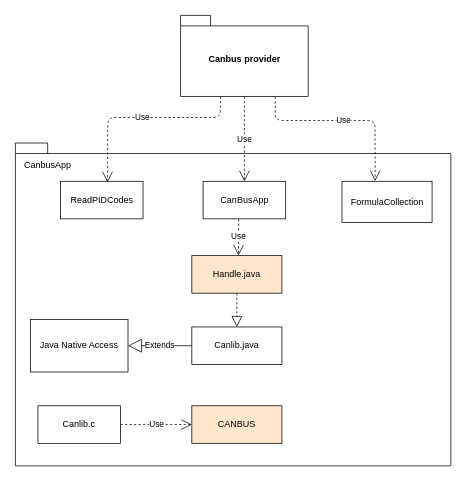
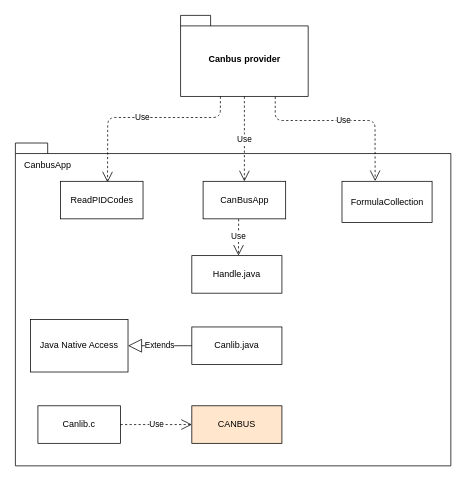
  <mxCell id="0" />
  <mxCell id="1" parent="0" />
  <mxCell id="2" value="Canbus provider" style="shape=folder;fontStyle=1;spacingTop=10;tabWidth=40;tabHeight=14;tabPosition=left;html=1;" parent="1" vertex="1"><mxGeometry x="240" y="20" width="170" height="108" as="geometry" /></mxCell>
  <mxCell id="3" value="" style="shape=folder;fontStyle=1;spacingTop=10;tabWidth=40;tabHeight=14;tabPosition=left;html=1;" parent="1" vertex="1"><mxGeometry x="20" y="190" width="580" height="430" as="geometry" /></mxCell>
- <mxCell id="4" value="Handle.java" style="rounded=0;whiteSpace=wrap;html=1;fillColor=#ffe6cc;" parent="1" vertex="1"><mxGeometry x="255" y="340" width="120" height="50" as="geometry" /></mxCell>
+ <mxCell id="4" value="Handle.java" style="rounded=0;whiteSpace=wrap;html=1;" parent="1" vertex="1"><mxGeometry x="255" y="340" width="120" height="50" as="geometry" /></mxCell>
  <mxCell id="5" value="Canlib.c" style="rounded=0;whiteSpace=wrap;html=1;" parent="1" vertex="1"><mxGeometry x="50" y="540" width="110" height="50" as="geometry" /></mxCell>
  <mxCell id="6" value="CANBUS" style="rounded=0;whiteSpace=wrap;html=1;fillColor=#ffe6cc;" parent="1" vertex="1"><mxGeometry x="255" y="540" width="120" height="50" as="geometry" /></mxCell>
  <mxCell id="7" value="Use" style="endArrow=open;endSize=12;dashed=1;html=1;exitX=1;exitY=0.5;exitDx=0;exitDy=0;entryX=0;entryY=0.5;entryDx=0;entryDy=0;" parent="1" source="5" target="6" edge="1"><mxGeometry width="160" relative="1" as="geometry"><mxPoint x="65" y="372" as="sourcePoint" /><mxPoint x="225" y="372" as="targetPoint" /></mxGeometry></mxCell>
  <mxCell id="8" value="Java Native Access" style="rounded=0;whiteSpace=wrap;html=1;" parent="1" vertex="1"><mxGeometry x="40" y="425" width="130" height="70" as="geometry" /></mxCell>
  <mxCell id="9" value="Use" style="endArrow=open;endSize=12;dashed=1;html=1;exitX=0.43;exitY=1.008;exitDx=0;exitDy=0;exitPerimeter=0;entryX=0.518;entryY=-0.001;entryDx=0;entryDy=0;entryPerimeter=0;" parent="1" source="17" target="4" edge="1"><mxGeometry width="160" relative="1" as="geometry"><mxPoint x="379.235" y="312.353" as="sourcePoint" /><mxPoint x="550" y="490" as="targetPoint" /><Array as="points" /></mxGeometry></mxCell>
  <mxCell id="10" value="Canlib.java" style="rounded=0;whiteSpace=wrap;html=1;" parent="1" vertex="1"><mxGeometry x="255" y="435" width="120" height="50" as="geometry" /></mxCell>
- <mxCell id="11" value="" style="endArrow=block;dashed=1;endFill=0;endSize=12;html=1;exitX=0.5;exitY=1;exitDx=0;exitDy=0;entryX=0.5;entryY=0;entryDx=0;entryDy=0;" parent="1" source="4" target="10" edge="1"><mxGeometry width="160" relative="1" as="geometry"><mxPoint x="380" y="580" as="sourcePoint" /><mxPoint x="540" y="580" as="targetPoint" /></mxGeometry></mxCell>
  <mxCell id="12" value="Extends" style="endArrow=block;endSize=16;endFill=0;html=1;exitX=0;exitY=0.5;exitDx=0;exitDy=0;entryX=1;entryY=0.5;entryDx=0;entryDy=0;" parent="1" source="10" target="8" edge="1"><mxGeometry width="160" relative="1" as="geometry"><mxPoint x="125" y="625" as="sourcePoint" /><mxPoint x="285" y="625" as="targetPoint" /></mxGeometry></mxCell>
  <mxCell id="13" value="Use" style="endArrow=open;endSize=12;dashed=1;html=1;entryX=0.57;entryY=0.029;entryDx=0;entryDy=0;entryPerimeter=0;exitX=0.312;exitY=1.001;exitDx=0;exitDy=0;exitPerimeter=0;" parent="1" source="2" target="19" edge="1"><mxGeometry width="160" relative="1" as="geometry"><mxPoint x="190" y="126" as="sourcePoint" /><mxPoint x="135.706" y="261.765" as="targetPoint" /><Array as="points"><mxPoint x="293" y="156" /><mxPoint x="143" y="156" /></Array></mxGeometry></mxCell>
  <mxCell id="14" value="Use" style="endArrow=open;endSize=12;dashed=1;html=1;exitX=0.5;exitY=1;exitDx=0;exitDy=0;exitPerimeter=0;" parent="1" source="2" target="17" edge="1"><mxGeometry width="160" relative="1" as="geometry"><mxPoint x="290" y="50" as="sourcePoint" /><mxPoint x="327.471" y="201.765" as="targetPoint" /><Array as="points" /></mxGeometry></mxCell>
  <mxCell id="15" value="Use" style="endArrow=open;endSize=12;dashed=1;html=1;exitX=0.742;exitY=1.004;exitDx=0;exitDy=0;exitPerimeter=0;entryX=0.368;entryY=-0.006;entryDx=0;entryDy=0;entryPerimeter=0;" parent="1" source="2" target="18" edge="1"><mxGeometry width="160" relative="1" as="geometry"><mxPoint x="446.667" y="-321.667" as="sourcePoint" /><mxPoint x="771" y="202.941" as="targetPoint" /><Array as="points"><mxPoint x="366" y="160" /><mxPoint x="499" y="160" /></Array></mxGeometry></mxCell>
  <mxCell id="16" value="CanbusApp" style="text;html=1;resizable=0;points=[];autosize=1;align=left;verticalAlign=top;spacingTop=-4;" parent="1" vertex="1"><mxGeometry x="30" y="210" width="90" height="20" as="geometry" /></mxCell>
  <mxCell id="17" value="CanBusApp" style="html=1;" parent="1" vertex="1"><mxGeometry x="270" y="241" width="110" height="50" as="geometry" /></mxCell>
  <mxCell id="18" value="FormulaCollection" style="html=1;" parent="1" vertex="1"><mxGeometry x="455" y="241" width="120" height="55" as="geometry" /></mxCell>
  <mxCell id="19" value="ReadPIDCodes" style="html=1;" parent="1" vertex="1"><mxGeometry x="80" y="241" width="110" height="50" as="geometry" /></mxCell>
